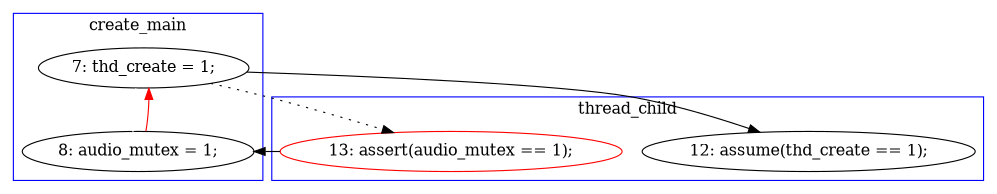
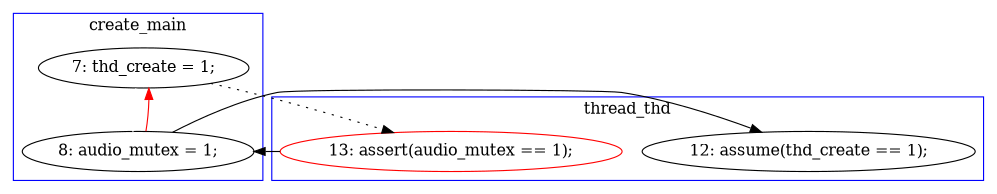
  digraph {
    edge [color=black constraint=false style=solid]
    n1 [label="12: assume(thd_create == 1);"]
    n2 [color=red label="13: assert(audio_mutex == 1);"]
    n3 [label="8: audio_mutex = 1;"]
    n4 [label="7: thd_create = 1;"]
    subgraph cluster_1 {
      color=blue
-     label=thread_child
+     label=thread_thd
      n1
      n2
    }
    subgraph cluster_2 {
      color=blue
      label=create_main
      n3
      n4
    }
    n2 -> n3
    n3 -> n4 [color=red]
-   n4 -> n1
+   n3 -> n1
    n4 -> n2 [style=dotted constraint=""]
    n4 -> n3 [color=white constraint=""]
  }
